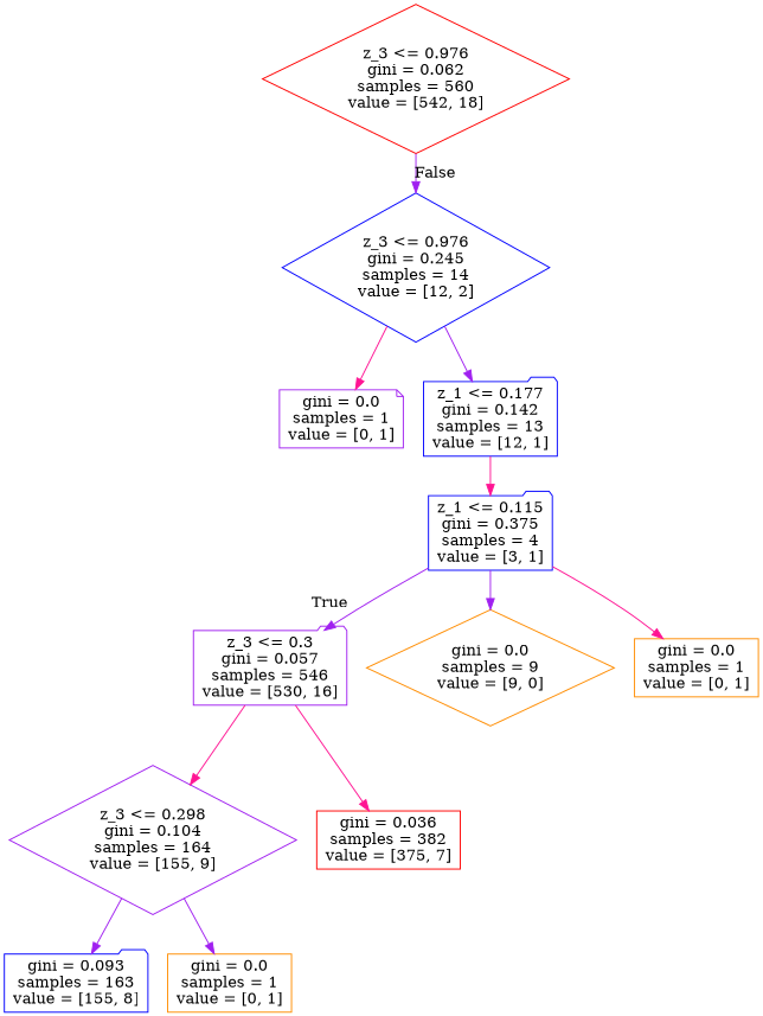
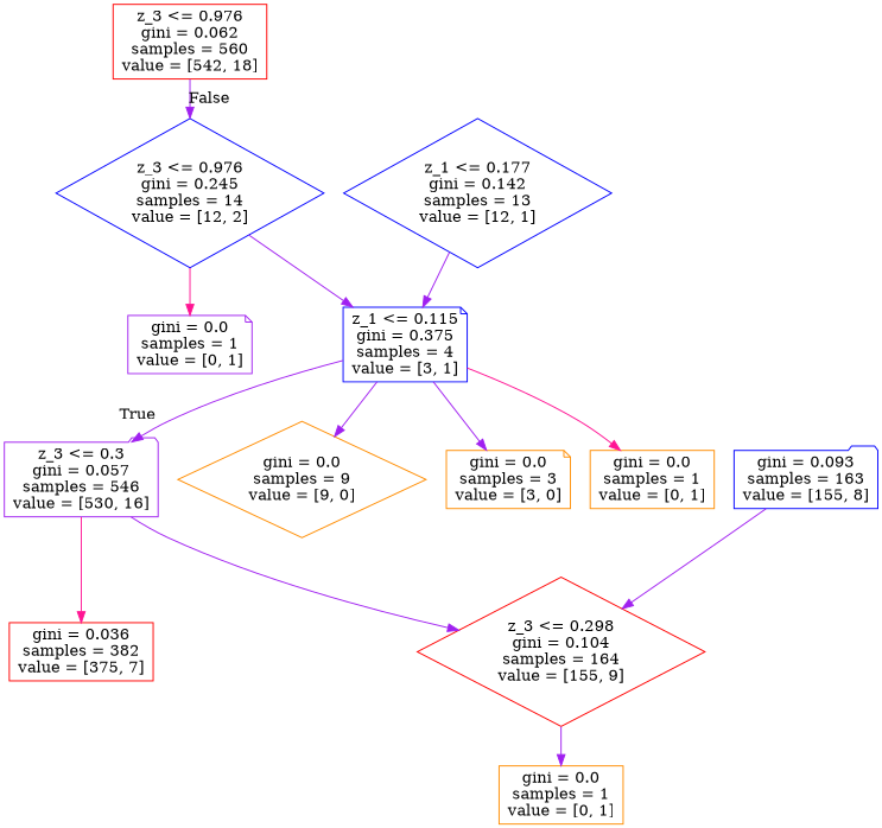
  digraph {
    node [color=blue shape=box]
    edge [color=purple]
-   n1 [color=red label="z_3 <= 0.976\ngini = 0.062\nsamples = 560\nvalue = [542, 18]" shape=diamond]
+   n1 [color=red label="z_3 <= 0.976\ngini = 0.062\nsamples = 560\nvalue = [542, 18]"]
    n2 [label="z_3 <= 0.976\ngini = 0.245\nsamples = 14\nvalue = [12, 2]" shape=diamond]
    n3 [color=purple label="z_3 <= 0.3\ngini = 0.057\nsamples = 546\nvalue = [530, 16]" shape=folder]
-   n4 [color=purple label="z_3 <= 0.298\ngini = 0.104\nsamples = 164\nvalue = [155, 9]" shape=diamond]
+   n4 [color=red label="z_3 <= 0.298\ngini = 0.104\nsamples = 164\nvalue = [155, 9]" shape=diamond]
    n5 [color=red label="gini = 0.036\nsamples = 382\nvalue = [375, 7]"]
    n6 [color=purple label="gini = 0.0\nsamples = 1\nvalue = [0, 1]" shape=note]
-   n7 [label="z_1 <= 0.177\ngini = 0.142\nsamples = 13\nvalue = [12, 1]" shape=folder]
+   n7 [label="z_1 <= 0.177\ngini = 0.142\nsamples = 13\nvalue = [12, 1]" shape=diamond]
    n8 [label="gini = 0.093\nsamples = 163\nvalue = [155, 8]" shape=folder]
    n9 [color=darkorange label="gini = 0.0\nsamples = 1\nvalue = [0, 1]"]
-   n10 [label="z_1 <= 0.115\ngini = 0.375\nsamples = 4\nvalue = [3, 1]" shape=folder]
+   n10 [label="z_1 <= 0.115\ngini = 0.375\nsamples = 4\nvalue = [3, 1]" shape=note]
    n11 [color=darkorange label="gini = 0.0\nsamples = 9\nvalue = [9, 0]" shape=diamond]
+   n12 [color=darkorange label="gini = 0.0\nsamples = 3\nvalue = [3, 0]" shape=note]
    n13 [color=darkorange label="gini = 0.0\nsamples = 1\nvalue = [0, 1]"]
    n1 -> n2 [headlabel=False labelangle=-45 labeldistance=2.5]
    n2 -> n6 [color=deeppink]
-   n2 -> n7
-   n3 -> n4 [color=deeppink]
+   n2 -> n10
+   n3 -> n4
    n3 -> n5 [color=deeppink]
-   n4 -> n8
+   n8 -> n4
    n4 -> n9
-   n7 -> n10 [color=deeppink]
+   n7 -> n10
    n10 -> n3 [headlabel=True labelangle=45 labeldistance=2.5]
    n10 -> n11
+   n10 -> n12
    n10 -> n13 [color=deeppink]
  }
